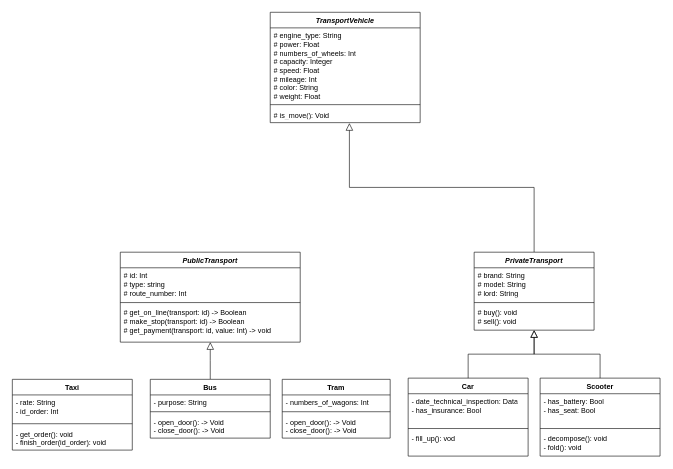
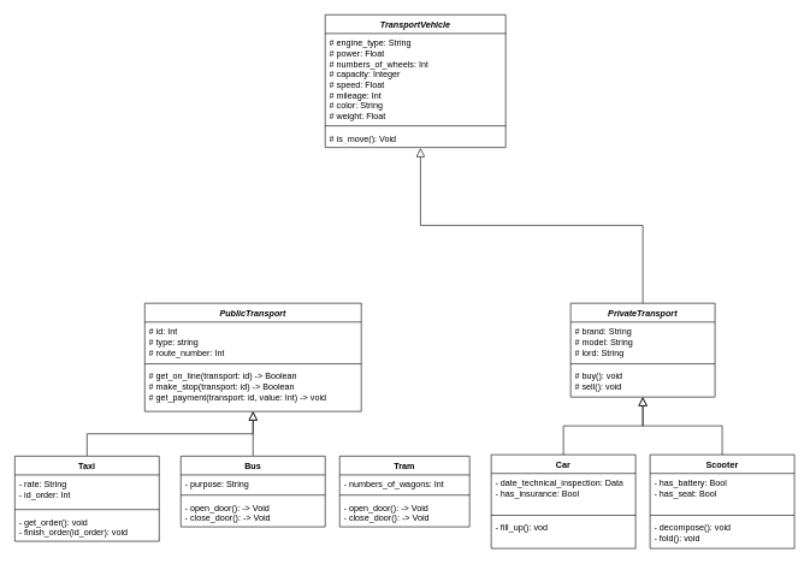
  <mxCell id="0" />
  <mxCell id="1" parent="0" />
  <mxCell id="2" value="" style="endArrow=block;endSize=10;endFill=0;shadow=0;strokeWidth=1;rounded=0;curved=0;edgeStyle=elbowEdgeStyle;elbow=vertical;entryX=0.528;entryY=1.029;entryDx=0;entryDy=0;entryPerimeter=0;exitX=0.5;exitY=0;exitDx=0;exitDy=0;" parent="1" source="29" target="24" edge="1"><mxGeometry width="160" relative="1" as="geometry"><mxPoint x="780" y="400" as="sourcePoint" /><mxPoint x="530" y="240" as="targetPoint" /></mxGeometry></mxCell>
  <mxCell id="3" value="Car" style="swimlane;fontStyle=1;align=center;verticalAlign=top;childLayout=stackLayout;horizontal=1;startSize=26;horizontalStack=0;resizeParent=1;resizeParentMax=0;resizeLast=0;collapsible=1;marginBottom=0;whiteSpace=wrap;html=1;" vertex="1" parent="1"><mxGeometry x="680" y="630" width="200" height="130" as="geometry" /></mxCell>
  <mxCell id="4" value="- date_technical_inspection: Data&lt;div&gt;- has_insurance: Bool&lt;/div&gt;" style="text;strokeColor=none;fillColor=none;align=left;verticalAlign=top;spacingLeft=4;spacingRight=4;overflow=hidden;rotatable=0;points=[[0,0.5],[1,0.5]];portConstraint=eastwest;whiteSpace=wrap;html=1;" vertex="1" parent="3"><mxGeometry y="26" width="200" height="54" as="geometry" /></mxCell>
  <mxCell id="5" value="" style="line;strokeWidth=1;fillColor=none;align=left;verticalAlign=middle;spacingTop=-1;spacingLeft=3;spacingRight=3;rotatable=0;labelPosition=right;points=[];portConstraint=eastwest;strokeColor=inherit;" vertex="1" parent="3"><mxGeometry y="80" width="200" height="8" as="geometry" /></mxCell>
  <mxCell id="6" value="- fill_up(): vod" style="text;strokeColor=none;fillColor=none;align=left;verticalAlign=top;spacingLeft=4;spacingRight=4;overflow=hidden;rotatable=0;points=[[0,0.5],[1,0.5]];portConstraint=eastwest;whiteSpace=wrap;html=1;" vertex="1" parent="3"><mxGeometry y="88" width="200" height="42" as="geometry" /></mxCell>
+ <mxCell id="7" value="" style="endArrow=block;endSize=10;endFill=0;shadow=0;strokeWidth=1;rounded=0;curved=0;edgeStyle=elbowEdgeStyle;elbow=vertical;entryX=0.5;entryY=1;entryDx=0;entryDy=0;exitX=0.5;exitY=0;exitDx=0;exitDy=0;" edge="1" parent="1" source="25" target="9"><mxGeometry width="160" relative="1" as="geometry"><mxPoint x="120" y="610" as="sourcePoint" /><mxPoint x="290" y="520" as="targetPoint" /></mxGeometry></mxCell>
  <mxCell id="8" value="" style="endArrow=block;endSize=10;endFill=0;shadow=0;strokeWidth=1;rounded=0;curved=0;edgeStyle=elbowEdgeStyle;elbow=vertical;exitX=0.5;exitY=0;exitDx=0;exitDy=0;entryX=0.5;entryY=1;entryDx=0;entryDy=0;" edge="1" parent="1" source="17" target="9"><mxGeometry width="160" relative="1" as="geometry"><mxPoint x="290" y="620" as="sourcePoint" /><mxPoint x="270" y="520" as="targetPoint" /></mxGeometry></mxCell>
  <mxCell id="9" value="&lt;span style=&quot;font-style: italic; text-wrap: nowrap;&quot;&gt;PublicTransport&lt;/span&gt;" style="swimlane;fontStyle=1;align=center;verticalAlign=top;childLayout=stackLayout;horizontal=1;startSize=26;horizontalStack=0;resizeParent=1;resizeParentMax=0;resizeLast=0;collapsible=1;marginBottom=0;whiteSpace=wrap;html=1;" vertex="1" parent="1"><mxGeometry x="200" y="420" width="300" height="150" as="geometry" /></mxCell>
  <mxCell id="10" value="&lt;div&gt;# id: Int&lt;/div&gt;&lt;div&gt;# type: string&lt;/div&gt;# route_number: Int&lt;div&gt;&lt;br&gt;&lt;/div&gt;" style="text;strokeColor=none;fillColor=none;align=left;verticalAlign=top;spacingLeft=4;spacingRight=4;overflow=hidden;rotatable=0;points=[[0,0.5],[1,0.5]];portConstraint=eastwest;whiteSpace=wrap;html=1;" vertex="1" parent="9"><mxGeometry y="26" width="300" height="54" as="geometry" /></mxCell>
  <mxCell id="11" value="" style="line;strokeWidth=1;fillColor=none;align=left;verticalAlign=middle;spacingTop=-1;spacingLeft=3;spacingRight=3;rotatable=0;labelPosition=right;points=[];portConstraint=eastwest;strokeColor=inherit;" vertex="1" parent="9"><mxGeometry y="80" width="300" height="8" as="geometry" /></mxCell>
  <mxCell id="12" value="# get_on_line(transport: id) -&amp;gt; Boolean&lt;div&gt;# make_stop(transport: id) -&amp;gt; Boolean&lt;/div&gt;&lt;div&gt;# get_payment(transport: id, value: Int) -&amp;gt; void&lt;/div&gt;&lt;div&gt;&lt;br&gt;&lt;/div&gt;" style="text;strokeColor=none;fillColor=none;align=left;verticalAlign=top;spacingLeft=4;spacingRight=4;overflow=hidden;rotatable=0;points=[[0,0.5],[1,0.5]];portConstraint=eastwest;whiteSpace=wrap;html=1;" vertex="1" parent="9"><mxGeometry y="88" width="300" height="62" as="geometry" /></mxCell>
  <mxCell id="13" value="Tram" style="swimlane;fontStyle=1;align=center;verticalAlign=top;childLayout=stackLayout;horizontal=1;startSize=26;horizontalStack=0;resizeParent=1;resizeParentMax=0;resizeLast=0;collapsible=1;marginBottom=0;whiteSpace=wrap;html=1;" vertex="1" parent="1"><mxGeometry x="470" y="632" width="180" height="98" as="geometry" /></mxCell>
  <mxCell id="14" value="&lt;div&gt;&lt;span style=&quot;background-color: transparent; color: light-dark(rgb(0, 0, 0), rgb(255, 255, 255));&quot;&gt;- numbers_of_wagons: Int&lt;/span&gt;&lt;br&gt;&lt;/div&gt;" style="text;strokeColor=none;fillColor=none;align=left;verticalAlign=top;spacingLeft=4;spacingRight=4;overflow=hidden;rotatable=0;points=[[0,0.5],[1,0.5]];portConstraint=eastwest;whiteSpace=wrap;html=1;" vertex="1" parent="13"><mxGeometry y="26" width="180" height="24" as="geometry" /></mxCell>
  <mxCell id="15" value="" style="line;strokeWidth=1;fillColor=none;align=left;verticalAlign=middle;spacingTop=-1;spacingLeft=3;spacingRight=3;rotatable=0;labelPosition=right;points=[];portConstraint=eastwest;strokeColor=inherit;" vertex="1" parent="13"><mxGeometry y="50" width="180" height="8" as="geometry" /></mxCell>
  <mxCell id="16" value="- open_door(): -&amp;gt; Void&lt;div&gt;- close_door(): -&amp;gt; Void&lt;/div&gt;" style="text;strokeColor=none;fillColor=none;align=left;verticalAlign=top;spacingLeft=4;spacingRight=4;overflow=hidden;rotatable=0;points=[[0,0.5],[1,0.5]];portConstraint=eastwest;whiteSpace=wrap;html=1;" vertex="1" parent="13"><mxGeometry y="58" width="180" height="40" as="geometry" /></mxCell>
  <mxCell id="17" value="Bus" style="swimlane;fontStyle=1;align=center;verticalAlign=top;childLayout=stackLayout;horizontal=1;startSize=26;horizontalStack=0;resizeParent=1;resizeParentMax=0;resizeLast=0;collapsible=1;marginBottom=0;whiteSpace=wrap;html=1;" vertex="1" parent="1"><mxGeometry x="250" y="632" width="200" height="98" as="geometry" /></mxCell>
  <mxCell id="18" value="&lt;div&gt;&lt;span style=&quot;background-color: transparent; color: light-dark(rgb(0, 0, 0), rgb(255, 255, 255));&quot;&gt;- purpose: String&lt;/span&gt;&lt;br&gt;&lt;/div&gt;" style="text;strokeColor=none;fillColor=none;align=left;verticalAlign=top;spacingLeft=4;spacingRight=4;overflow=hidden;rotatable=0;points=[[0,0.5],[1,0.5]];portConstraint=eastwest;whiteSpace=wrap;html=1;" vertex="1" parent="17"><mxGeometry y="26" width="200" height="24" as="geometry" /></mxCell>
  <mxCell id="19" value="" style="line;strokeWidth=1;fillColor=none;align=left;verticalAlign=middle;spacingTop=-1;spacingLeft=3;spacingRight=3;rotatable=0;labelPosition=right;points=[];portConstraint=eastwest;strokeColor=inherit;" vertex="1" parent="17"><mxGeometry y="50" width="200" height="8" as="geometry" /></mxCell>
  <mxCell id="20" value="- open_door(): -&amp;gt; Void&lt;div&gt;- close_door(): -&amp;gt; Void&lt;/div&gt;" style="text;strokeColor=none;fillColor=none;align=left;verticalAlign=top;spacingLeft=4;spacingRight=4;overflow=hidden;rotatable=0;points=[[0,0.5],[1,0.5]];portConstraint=eastwest;whiteSpace=wrap;html=1;" vertex="1" parent="17"><mxGeometry y="58" width="200" height="40" as="geometry" /></mxCell>
  <mxCell id="21" value="&lt;span style=&quot;font-style: italic; text-wrap: nowrap;&quot;&gt;TransportVehicle&lt;/span&gt;" style="swimlane;fontStyle=1;align=center;verticalAlign=top;childLayout=stackLayout;horizontal=1;startSize=26;horizontalStack=0;resizeParent=1;resizeParentMax=0;resizeLast=0;collapsible=1;marginBottom=0;whiteSpace=wrap;html=1;" vertex="1" parent="1"><mxGeometry x="450" y="20" width="250" height="184" as="geometry" /></mxCell>
  <mxCell id="22" value="# engine_type: String&lt;div&gt;# power: Float&lt;br&gt;&lt;div&gt;# numbers_of_wheels: Int&lt;/div&gt;&lt;div&gt;# capacity: Integer&lt;/div&gt;&lt;div&gt;# speed: Float&lt;/div&gt;&lt;div&gt;# mileage: Int&lt;/div&gt;&lt;div&gt;# color: String&lt;/div&gt;&lt;/div&gt;&lt;div&gt;# weight: Float&lt;/div&gt;" style="text;strokeColor=none;fillColor=none;align=left;verticalAlign=top;spacingLeft=4;spacingRight=4;overflow=hidden;rotatable=0;points=[[0,0.5],[1,0.5]];portConstraint=eastwest;whiteSpace=wrap;html=1;" vertex="1" parent="21"><mxGeometry y="26" width="250" height="124" as="geometry" /></mxCell>
  <mxCell id="23" value="" style="line;strokeWidth=1;fillColor=none;align=left;verticalAlign=middle;spacingTop=-1;spacingLeft=3;spacingRight=3;rotatable=0;labelPosition=right;points=[];portConstraint=eastwest;strokeColor=inherit;" vertex="1" parent="21"><mxGeometry y="150" width="250" height="8" as="geometry" /></mxCell>
  <mxCell id="24" value="# is_move(): Void" style="text;strokeColor=none;fillColor=none;align=left;verticalAlign=top;spacingLeft=4;spacingRight=4;overflow=hidden;rotatable=0;points=[[0,0.5],[1,0.5]];portConstraint=eastwest;whiteSpace=wrap;html=1;" vertex="1" parent="21"><mxGeometry y="158" width="250" height="26" as="geometry" /></mxCell>
  <mxCell id="25" value="Taxi" style="swimlane;fontStyle=1;align=center;verticalAlign=top;childLayout=stackLayout;horizontal=1;startSize=26;horizontalStack=0;resizeParent=1;resizeParentMax=0;resizeLast=0;collapsible=1;marginBottom=0;whiteSpace=wrap;html=1;" vertex="1" parent="1"><mxGeometry x="20" y="632" width="200" height="118" as="geometry" /></mxCell>
  <mxCell id="26" value="&lt;div&gt;&lt;span style=&quot;background-color: transparent; color: light-dark(rgb(0, 0, 0), rgb(255, 255, 255));&quot;&gt;- rate: String&lt;/span&gt;&lt;br&gt;&lt;/div&gt;&lt;div&gt;&lt;span style=&quot;background-color: transparent; color: light-dark(rgb(0, 0, 0), rgb(255, 255, 255));&quot;&gt;- id_order: Int&lt;/span&gt;&lt;/div&gt;" style="text;strokeColor=none;fillColor=none;align=left;verticalAlign=top;spacingLeft=4;spacingRight=4;overflow=hidden;rotatable=0;points=[[0,0.5],[1,0.5]];portConstraint=eastwest;whiteSpace=wrap;html=1;" vertex="1" parent="25"><mxGeometry y="26" width="200" height="44" as="geometry" /></mxCell>
  <mxCell id="27" value="" style="line;strokeWidth=1;fillColor=none;align=left;verticalAlign=middle;spacingTop=-1;spacingLeft=3;spacingRight=3;rotatable=0;labelPosition=right;points=[];portConstraint=eastwest;strokeColor=inherit;" vertex="1" parent="25"><mxGeometry y="70" width="200" height="8" as="geometry" /></mxCell>
  <mxCell id="28" value="- get_order(): void&lt;div&gt;- finish_order(id_order): void&lt;/div&gt;" style="text;strokeColor=none;fillColor=none;align=left;verticalAlign=top;spacingLeft=4;spacingRight=4;overflow=hidden;rotatable=0;points=[[0,0.5],[1,0.5]];portConstraint=eastwest;whiteSpace=wrap;html=1;" vertex="1" parent="25"><mxGeometry y="78" width="200" height="40" as="geometry" /></mxCell>
  <mxCell id="29" value="&lt;span style=&quot;font-style: italic; text-wrap: nowrap;&quot;&gt;PrivateTransport&lt;/span&gt;" style="swimlane;fontStyle=1;align=center;verticalAlign=top;childLayout=stackLayout;horizontal=1;startSize=26;horizontalStack=0;resizeParent=1;resizeParentMax=0;resizeLast=0;collapsible=1;marginBottom=0;whiteSpace=wrap;html=1;" vertex="1" parent="1"><mxGeometry x="790" y="420" width="200" height="130" as="geometry" /></mxCell>
  <mxCell id="30" value="# brand: String&lt;div&gt;# model: String&lt;/div&gt;&lt;div&gt;# lord: String&lt;/div&gt;" style="text;strokeColor=none;fillColor=none;align=left;verticalAlign=top;spacingLeft=4;spacingRight=4;overflow=hidden;rotatable=0;points=[[0,0.5],[1,0.5]];portConstraint=eastwest;whiteSpace=wrap;html=1;" vertex="1" parent="29"><mxGeometry y="26" width="200" height="54" as="geometry" /></mxCell>
  <mxCell id="31" value="" style="line;strokeWidth=1;fillColor=none;align=left;verticalAlign=middle;spacingTop=-1;spacingLeft=3;spacingRight=3;rotatable=0;labelPosition=right;points=[];portConstraint=eastwest;strokeColor=inherit;" vertex="1" parent="29"><mxGeometry y="80" width="200" height="8" as="geometry" /></mxCell>
  <mxCell id="32" value="# buy(): void&lt;div&gt;# sell(): void&lt;/div&gt;" style="text;strokeColor=none;fillColor=none;align=left;verticalAlign=top;spacingLeft=4;spacingRight=4;overflow=hidden;rotatable=0;points=[[0,0.5],[1,0.5]];portConstraint=eastwest;whiteSpace=wrap;html=1;" vertex="1" parent="29"><mxGeometry y="88" width="200" height="42" as="geometry" /></mxCell>
  <mxCell id="33" value="&lt;span style=&quot;text-wrap: nowrap;&quot;&gt;Scooter&lt;/span&gt;" style="swimlane;fontStyle=1;align=center;verticalAlign=top;childLayout=stackLayout;horizontal=1;startSize=26;horizontalStack=0;resizeParent=1;resizeParentMax=0;resizeLast=0;collapsible=1;marginBottom=0;whiteSpace=wrap;html=1;" vertex="1" parent="1"><mxGeometry x="900" y="630" width="200" height="130" as="geometry" /></mxCell>
  <mxCell id="34" value="- has_battery: Bool&lt;div&gt;- has_seat: Bool&lt;/div&gt;" style="text;strokeColor=none;fillColor=none;align=left;verticalAlign=top;spacingLeft=4;spacingRight=4;overflow=hidden;rotatable=0;points=[[0,0.5],[1,0.5]];portConstraint=eastwest;whiteSpace=wrap;html=1;" vertex="1" parent="33"><mxGeometry y="26" width="200" height="54" as="geometry" /></mxCell>
  <mxCell id="35" value="" style="line;strokeWidth=1;fillColor=none;align=left;verticalAlign=middle;spacingTop=-1;spacingLeft=3;spacingRight=3;rotatable=0;labelPosition=right;points=[];portConstraint=eastwest;strokeColor=inherit;" vertex="1" parent="33"><mxGeometry y="80" width="200" height="8" as="geometry" /></mxCell>
  <mxCell id="36" value="- decompose(): void&lt;div&gt;- fold(): void&lt;/div&gt;" style="text;strokeColor=none;fillColor=none;align=left;verticalAlign=top;spacingLeft=4;spacingRight=4;overflow=hidden;rotatable=0;points=[[0,0.5],[1,0.5]];portConstraint=eastwest;whiteSpace=wrap;html=1;" vertex="1" parent="33"><mxGeometry y="88" width="200" height="42" as="geometry" /></mxCell>
  <mxCell id="37" value="" style="endArrow=block;endSize=10;endFill=0;shadow=0;strokeWidth=1;rounded=0;curved=0;edgeStyle=elbowEdgeStyle;elbow=vertical;exitX=0.5;exitY=0;exitDx=0;exitDy=0;entryX=0.5;entryY=1;entryDx=0;entryDy=0;entryPerimeter=0;" edge="1" parent="1" source="33" target="32"><mxGeometry width="160" relative="1" as="geometry"><mxPoint x="970" y="630" as="sourcePoint" /><mxPoint x="890" y="570" as="targetPoint" /></mxGeometry></mxCell>
  <mxCell id="38" value="" style="endArrow=block;endSize=10;endFill=0;shadow=0;strokeWidth=1;rounded=0;curved=0;edgeStyle=elbowEdgeStyle;elbow=vertical;exitX=0.5;exitY=0;exitDx=0;exitDy=0;" edge="1" parent="1" source="3" target="32"><mxGeometry width="160" relative="1" as="geometry"><mxPoint x="810" y="630" as="sourcePoint" /><mxPoint x="910" y="550" as="targetPoint" /></mxGeometry></mxCell>
